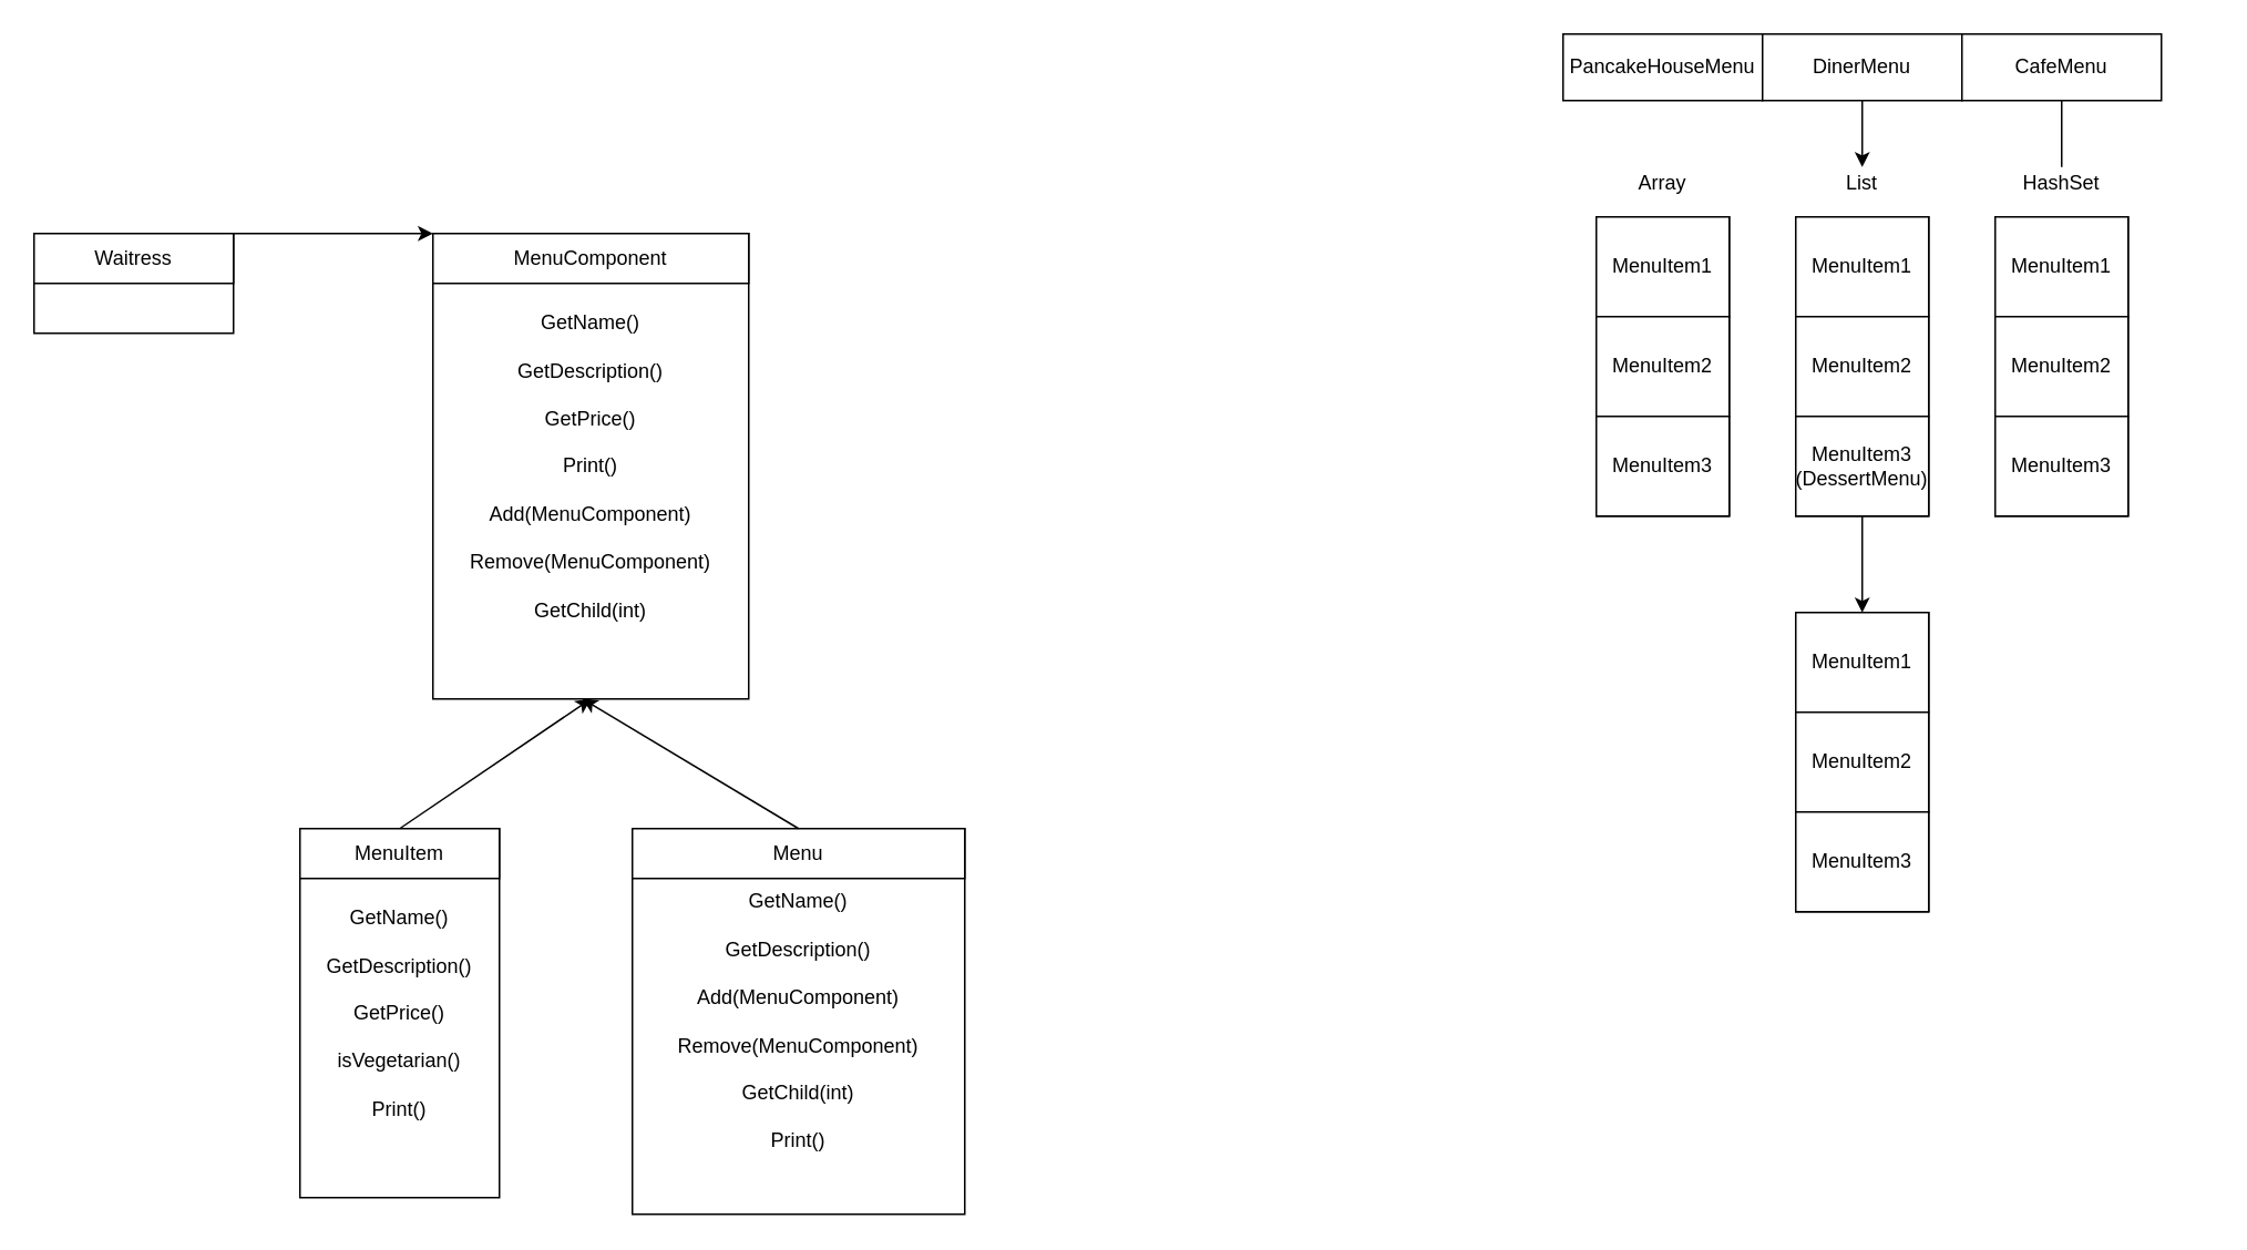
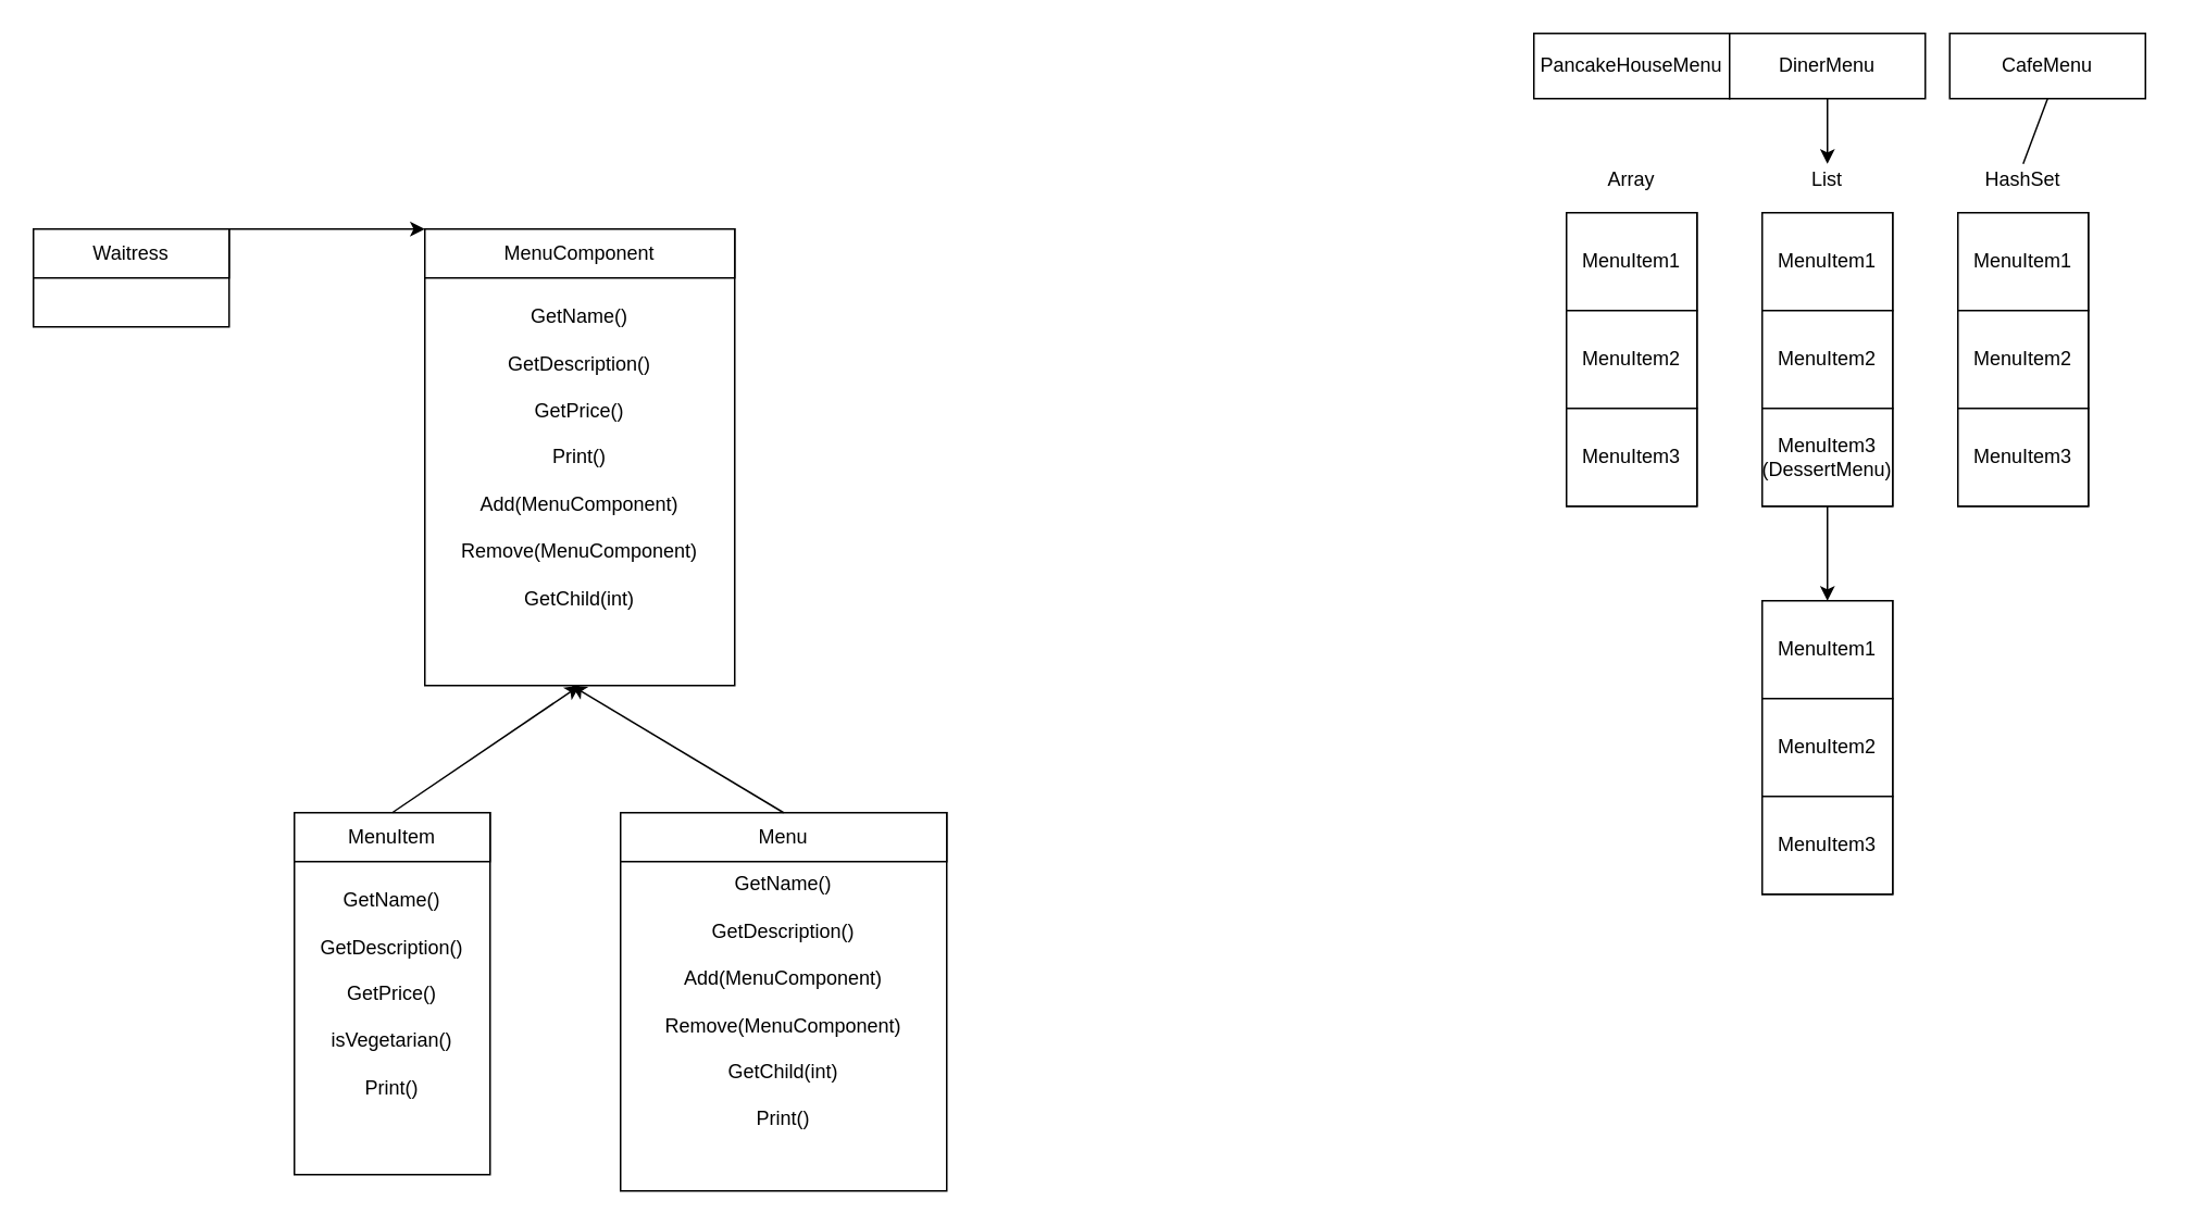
  <mxCell id="0" />
  <mxCell id="1" parent="0" />
  <mxCell id="2" value="PancakeHouseMenu" style="rounded=0;whiteSpace=wrap;html=1;" vertex="1" parent="1"><mxGeometry x="940" y="20" width="120" height="40" as="geometry" /></mxCell>
  <mxCell id="3" value="DinerMenu" style="rounded=0;whiteSpace=wrap;html=1;" vertex="1" parent="1"><mxGeometry x="1060" y="20" width="120" height="40" as="geometry" /></mxCell>
- <mxCell id="4" value="CafeMenu" style="rounded=0;whiteSpace=wrap;html=1;" vertex="1" parent="1"><mxGeometry x="1180" y="20" width="120" height="40" as="geometry" /></mxCell>
+ <mxCell id="4" value="CafeMenu" style="rounded=0;whiteSpace=wrap;html=1;" vertex="1" parent="1"><mxGeometry x="1195" y="20" width="120" height="40" as="geometry" /></mxCell>
  <mxCell id="5" value="" style="rounded=0;whiteSpace=wrap;html=1;rotation=90;" vertex="1" parent="1"><mxGeometry x="910" y="180" width="180" height="80" as="geometry" /></mxCell>
  <mxCell id="6" value="MenuItem1" style="rounded=0;whiteSpace=wrap;html=1;" vertex="1" parent="1"><mxGeometry x="960" y="130" width="80" height="60" as="geometry" /></mxCell>
  <mxCell id="7" value="&lt;span&gt;MenuItem2&lt;/span&gt;" style="rounded=0;whiteSpace=wrap;html=1;" vertex="1" parent="1"><mxGeometry x="960" y="190" width="80" height="60" as="geometry" /></mxCell>
  <mxCell id="8" value="&lt;span&gt;MenuItem3&lt;/span&gt;" style="rounded=0;whiteSpace=wrap;html=1;" vertex="1" parent="1"><mxGeometry x="960" y="250" width="80" height="60" as="geometry" /></mxCell>
  <mxCell id="9" value="Array" style="text;html=1;strokeColor=none;fillColor=none;align=center;verticalAlign=middle;whiteSpace=wrap;rounded=0;" vertex="1" parent="1"><mxGeometry x="980" y="100" width="40" height="20" as="geometry" /></mxCell>
  <mxCell id="10" value="" style="rounded=0;whiteSpace=wrap;html=1;rotation=90;" vertex="1" parent="1"><mxGeometry x="1030" y="180" width="180" height="80" as="geometry" /></mxCell>
  <mxCell id="11" value="MenuItem1" style="rounded=0;whiteSpace=wrap;html=1;" vertex="1" parent="1"><mxGeometry x="1080" y="130" width="80" height="60" as="geometry" /></mxCell>
  <mxCell id="12" value="&lt;span&gt;MenuItem2&lt;/span&gt;" style="rounded=0;whiteSpace=wrap;html=1;" vertex="1" parent="1"><mxGeometry x="1080" y="190" width="80" height="60" as="geometry" /></mxCell>
  <mxCell id="13" value="&lt;span&gt;MenuItem3&lt;br&gt;(&lt;/span&gt;DessertMenu)&lt;span&gt;&lt;br&gt;&lt;/span&gt;" style="rounded=0;whiteSpace=wrap;html=1;" vertex="1" parent="1"><mxGeometry x="1080" y="250" width="80" height="60" as="geometry" /></mxCell>
  <mxCell id="14" value="List" style="text;html=1;strokeColor=none;fillColor=none;align=center;verticalAlign=middle;whiteSpace=wrap;rounded=0;" vertex="1" parent="1"><mxGeometry x="1100" y="100" width="40" height="20" as="geometry" /></mxCell>
  <mxCell id="15" value="" style="endArrow=classic;html=1;exitX=0.5;exitY=1;exitDx=0;exitDy=0;entryX=0.5;entryY=0;entryDx=0;entryDy=0;" edge="1" parent="1" source="3" target="14"><mxGeometry width="50" height="50" relative="1" as="geometry"><mxPoint x="1010" y="70" as="sourcePoint" /><mxPoint x="1010" y="110" as="targetPoint" /></mxGeometry></mxCell>
  <mxCell id="16" value="" style="rounded=0;whiteSpace=wrap;html=1;rotation=90;" vertex="1" parent="1"><mxGeometry x="1030" y="418" width="180" height="80" as="geometry" /></mxCell>
  <mxCell id="17" value="MenuItem1" style="rounded=0;whiteSpace=wrap;html=1;" vertex="1" parent="1"><mxGeometry x="1080" y="368" width="80" height="60" as="geometry" /></mxCell>
  <mxCell id="18" value="&lt;span&gt;MenuItem2&lt;/span&gt;" style="rounded=0;whiteSpace=wrap;html=1;" vertex="1" parent="1"><mxGeometry x="1080" y="428" width="80" height="60" as="geometry" /></mxCell>
  <mxCell id="19" value="&lt;span&gt;MenuItem3&lt;/span&gt;" style="rounded=0;whiteSpace=wrap;html=1;" vertex="1" parent="1"><mxGeometry x="1080" y="488" width="80" height="60" as="geometry" /></mxCell>
  <mxCell id="20" value="" style="endArrow=classic;html=1;exitX=0.5;exitY=1;exitDx=0;exitDy=0;" edge="1" parent="1" source="13" target="17"><mxGeometry width="50" height="50" relative="1" as="geometry"><mxPoint x="990" y="300" as="sourcePoint" /><mxPoint x="1040" y="250" as="targetPoint" /></mxGeometry></mxCell>
  <mxCell id="21" value="" style="rounded=0;whiteSpace=wrap;html=1;rotation=90;" vertex="1" parent="1"><mxGeometry x="1150" y="180" width="180" height="80" as="geometry" /></mxCell>
  <mxCell id="22" value="MenuItem1" style="rounded=0;whiteSpace=wrap;html=1;" vertex="1" parent="1"><mxGeometry x="1200" y="130" width="80" height="60" as="geometry" /></mxCell>
  <mxCell id="23" value="&lt;span&gt;MenuItem2&lt;/span&gt;" style="rounded=0;whiteSpace=wrap;html=1;" vertex="1" parent="1"><mxGeometry x="1200" y="190" width="80" height="60" as="geometry" /></mxCell>
  <mxCell id="24" value="&lt;span&gt;MenuItem3&lt;/span&gt;" style="rounded=0;whiteSpace=wrap;html=1;" vertex="1" parent="1"><mxGeometry x="1200" y="250" width="80" height="60" as="geometry" /></mxCell>
  <mxCell id="25" value="HashSet" style="text;html=1;strokeColor=none;fillColor=none;align=center;verticalAlign=middle;whiteSpace=wrap;rounded=0;" vertex="1" parent="1"><mxGeometry x="1220" y="100" width="40" height="20" as="geometry" /></mxCell>
  <mxCell id="26" value="" style="endArrow=none;html=1;exitX=0.5;exitY=1;exitDx=0;exitDy=0;entryX=0.5;entryY=0;entryDx=0;entryDy=0;" edge="1" parent="1" source="4" target="25"><mxGeometry width="50" height="50" relative="1" as="geometry"><mxPoint x="1130" y="70" as="sourcePoint" /><mxPoint x="1130" y="110" as="targetPoint" /></mxGeometry></mxCell>
  <mxCell id="27" value="" style="rounded=0;whiteSpace=wrap;html=1;" vertex="1" parent="1"><mxGeometry x="20" y="140" width="120" height="60" as="geometry" /></mxCell>
  <mxCell id="28" value="Waitress" style="rounded=0;whiteSpace=wrap;html=1;" vertex="1" parent="1"><mxGeometry x="20" y="140" width="120" height="30" as="geometry" /></mxCell>
  <mxCell id="29" value="GetName()&lt;br&gt;&lt;br&gt;GetDescription()&lt;br&gt;&lt;br&gt;GetPrice()&lt;br&gt;&lt;br&gt;Print()&lt;br&gt;&lt;br&gt;Add(MenuComponent)&lt;br&gt;&lt;br&gt;Remove(MenuComponent)&lt;br&gt;&lt;br&gt;GetChild(int)" style="rounded=0;whiteSpace=wrap;html=1;" vertex="1" parent="1"><mxGeometry x="260" y="140" width="190" height="280" as="geometry" /></mxCell>
  <mxCell id="30" value="MenuComponent" style="rounded=0;whiteSpace=wrap;html=1;" vertex="1" parent="1"><mxGeometry x="260" y="140" width="190" height="30" as="geometry" /></mxCell>
  <mxCell id="31" value="&lt;span&gt;GetName()&lt;/span&gt;&lt;br&gt;&lt;br&gt;&lt;span&gt;GetDescription()&lt;/span&gt;&lt;br&gt;&lt;br&gt;&lt;span&gt;GetPrice()&lt;br&gt;&lt;br&gt;isVegetarian()&lt;br&gt;&lt;br&gt;Print()&lt;br&gt;&lt;/span&gt;" style="rounded=0;whiteSpace=wrap;html=1;" vertex="1" parent="1"><mxGeometry x="180" y="498" width="120" height="222" as="geometry" /></mxCell>
  <mxCell id="32" value="MenuItem" style="rounded=0;whiteSpace=wrap;html=1;" vertex="1" parent="1"><mxGeometry x="180" y="498" width="120" height="30" as="geometry" /></mxCell>
  <mxCell id="33" value="&lt;span&gt;GetName()&lt;/span&gt;&lt;br&gt;&lt;br&gt;&lt;span&gt;GetDescription()&lt;/span&gt;&lt;br&gt;&lt;br&gt;Add(MenuComponent)&lt;br&gt;&lt;br&gt;Remove(MenuComponent)&lt;br&gt;&lt;br&gt;GetChild(int)&lt;br&gt;&lt;br&gt;Print()" style="rounded=0;whiteSpace=wrap;html=1;" vertex="1" parent="1"><mxGeometry x="380" y="498" width="200" height="232" as="geometry" /></mxCell>
  <mxCell id="34" value="Menu" style="rounded=0;whiteSpace=wrap;html=1;" vertex="1" parent="1"><mxGeometry x="380" y="498" width="200" height="30" as="geometry" /></mxCell>
  <mxCell id="35" value="" style="endArrow=classic;html=1;exitX=1;exitY=0;exitDx=0;exitDy=0;entryX=0;entryY=0;entryDx=0;entryDy=0;" edge="1" parent="1" source="28" target="30"><mxGeometry width="50" height="50" relative="1" as="geometry"><mxPoint x="220" y="400" as="sourcePoint" /><mxPoint x="270" y="350" as="targetPoint" /></mxGeometry></mxCell>
  <mxCell id="36" value="" style="endArrow=classic;html=1;exitX=0.5;exitY=0;exitDx=0;exitDy=0;entryX=0.5;entryY=1;entryDx=0;entryDy=0;" edge="1" parent="1" source="32" target="29"><mxGeometry width="50" height="50" relative="1" as="geometry"><mxPoint x="220" y="450" as="sourcePoint" /><mxPoint x="270" y="400" as="targetPoint" /></mxGeometry></mxCell>
  <mxCell id="37" value="" style="endArrow=classic;html=1;exitX=0.5;exitY=0;exitDx=0;exitDy=0;" edge="1" parent="1" source="34"><mxGeometry width="50" height="50" relative="1" as="geometry"><mxPoint x="250" y="508" as="sourcePoint" /><mxPoint x="350" y="420" as="targetPoint" /></mxGeometry></mxCell>
